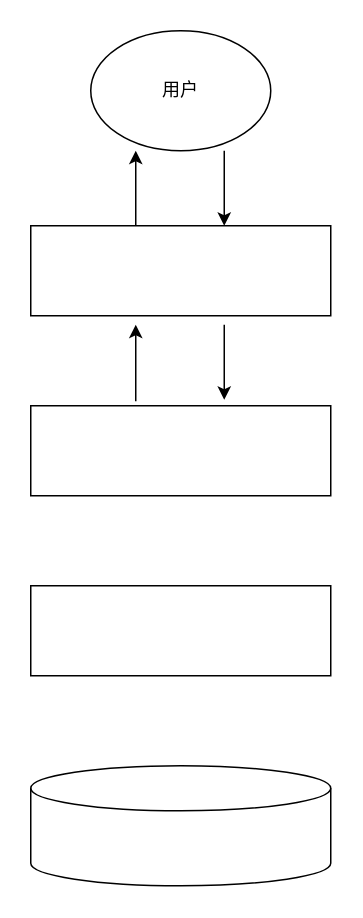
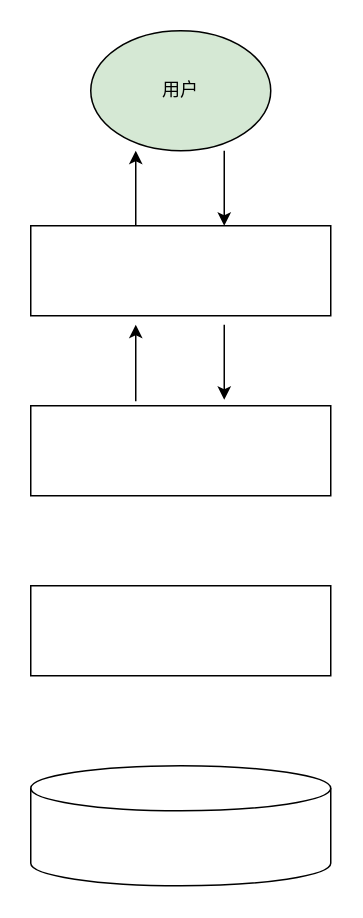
  <mxCell id="0" />
  <mxCell id="1" parent="0" />
  <mxCell id="2" style="edgeStyle=orthogonalEdgeStyle;rounded=0;orthogonalLoop=1;jettySize=auto;html=1;" edge="1" parent="1"><mxGeometry relative="1" as="geometry"><mxPoint x="149" y="150" as="targetPoint" /><mxPoint x="149" y="100" as="sourcePoint" /></mxGeometry></mxCell>
- <mxCell id="3" value="用户" style="ellipse;whiteSpace=wrap;html=1;" vertex="1" parent="1"><mxGeometry x="60" y="20" width="120" height="80" as="geometry" /></mxCell>
+ <mxCell id="3" value="用户" style="ellipse;whiteSpace=wrap;html=1;fillColor=#d5e8d4;" vertex="1" parent="1"><mxGeometry x="60" y="20" width="120" height="80" as="geometry" /></mxCell>
  <mxCell id="4" value="" style="rounded=0;whiteSpace=wrap;html=1;" vertex="1" parent="1"><mxGeometry x="20" y="150" width="200" height="60" as="geometry" /></mxCell>
  <mxCell id="5" value="" style="rounded=0;whiteSpace=wrap;html=1;" vertex="1" parent="1"><mxGeometry x="20" y="270" width="200" height="60" as="geometry" /></mxCell>
  <mxCell id="6" value="" style="rounded=0;whiteSpace=wrap;html=1;" vertex="1" parent="1"><mxGeometry x="20" y="390" width="200" height="60" as="geometry" /></mxCell>
  <mxCell id="7" value="" style="shape=cylinder3;whiteSpace=wrap;html=1;boundedLbl=1;backgroundOutline=1;size=15;" vertex="1" parent="1"><mxGeometry x="20" y="510" width="200" height="80" as="geometry" /></mxCell>
  <mxCell id="8" style="edgeStyle=orthogonalEdgeStyle;rounded=0;orthogonalLoop=1;jettySize=auto;html=1;" edge="1" parent="1"><mxGeometry relative="1" as="geometry"><mxPoint x="149" y="266" as="targetPoint" /><mxPoint x="149" y="216" as="sourcePoint" /></mxGeometry></mxCell>
  <mxCell id="9" style="edgeStyle=orthogonalEdgeStyle;rounded=0;orthogonalLoop=1;jettySize=auto;html=1;entryX=0.75;entryY=1;entryDx=0;entryDy=0;entryPerimeter=0;" edge="1" parent="1"><mxGeometry relative="1" as="geometry"><mxPoint x="90" y="267" as="sourcePoint" /><mxPoint x="90" y="216" as="targetPoint" /></mxGeometry></mxCell>
  <mxCell id="10" style="edgeStyle=orthogonalEdgeStyle;rounded=0;orthogonalLoop=1;jettySize=auto;html=1;" edge="1" parent="1"><mxGeometry relative="1" as="geometry"><mxPoint x="90" y="100" as="targetPoint" /><mxPoint x="90" y="150" as="sourcePoint" /><Array as="points"><mxPoint x="90" y="100" /></Array></mxGeometry></mxCell>
